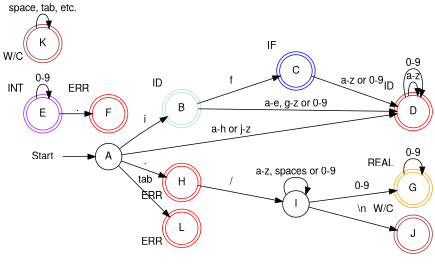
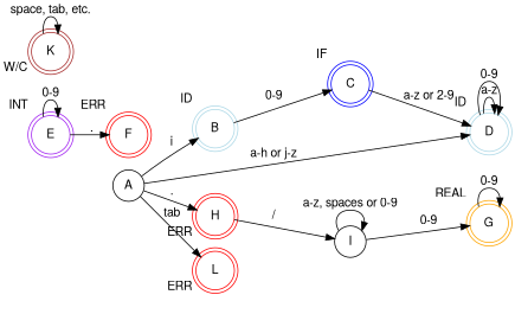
  digraph {
    fontname="Helvetica,Arial,sans-serif"
    rankdir=LR
    node [fontname="Helvetica,Arial,sans-serif" shape=doublecircle]
    edge [fontname="Helvetica,Arial,sans-serif"]
    B [color=lightblue xlabel=ID]
    C [color=blue xlabel=IF]
-   D [color=red xlabel=ID]
+   D [color=lightblue xlabel=ID]
    E [color=purple xlabel=INT]
    F [color=red xlabel=ERR]
    G [color=orange xlabel=REAL]
    H [color=red xlabel=ERR]
    I [shape=circle]
-   J [color=brown xlabel="W/C"]
    K [color=brown xlabel="W/C"]
    L [color=red xlabel=ERR]
-   n12 [label=Start shape=none]
    A [shape=circle]
-   B -> C [label=f]
-   B -> D [label="a-e, g-z or 0-9"]
-   C -> D [label="a-z or 0-9"]
+   B -> C [label="0-9"]
+   C -> D [label="a-z or 2-9"]
    D -> D [label="a-z"]
    D -> D [label="0-9"]
    E -> E [label="0-9"]
    E -> F [label="."]
    G -> G [label="0-9"]
    H -> I [label="/"]
    I -> G [label="0-9"]
    I -> I [label="a-z, spaces or 0-9"]
-   I -> J [label="\\n"]
    K -> K [label="space, tab, etc."]
-   n12 -> A
    A -> B [label=i]
    A -> D [label="a-h or j-z"]
    A -> H [label="."]
    A -> L [label=tab]
  }
